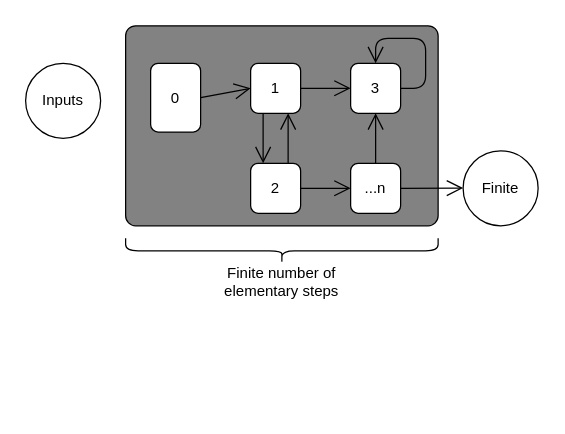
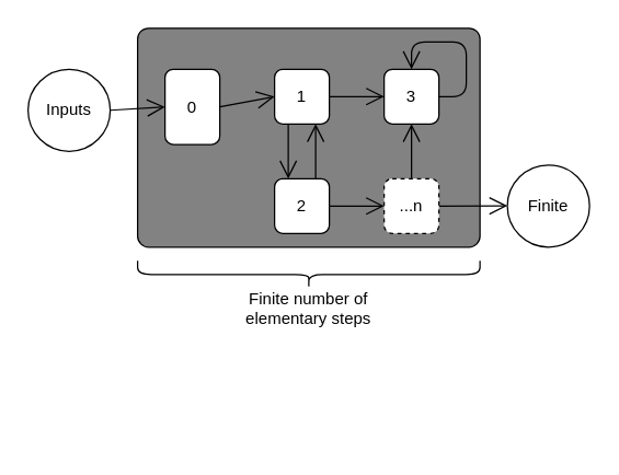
  <mxCell id="0" />
  <mxCell id="1" parent="0" />
  <mxCell id="2" value="" style="rounded=1;whiteSpace=wrap;html=1;arcSize=5;strokeColor=#000000;fillColor=#828282;" parent="1" vertex="1"><mxGeometry x="100" y="20" width="250" height="160" as="geometry" /></mxCell>
  <mxCell id="3" style="edgeStyle=none;html=1;exitX=1;exitY=0.5;exitDx=0;exitDy=0;entryX=0;entryY=0.5;entryDx=0;entryDy=0;endArrow=open;endFill=0;endSize=11;strokeColor=#000000;" parent="1" source="4" target="7" edge="1"><mxGeometry relative="1" as="geometry" /></mxCell>
  <mxCell id="4" value="0" style="rounded=1;whiteSpace=wrap;html=1;strokeColor=#000000;" parent="1" vertex="1"><mxGeometry x="120" y="50" width="40" height="55" as="geometry" /></mxCell>
  <mxCell id="5" style="edgeStyle=none;html=1;exitX=1;exitY=0.5;exitDx=0;exitDy=0;entryX=0;entryY=0.5;entryDx=0;entryDy=0;endArrow=open;endFill=0;endSize=11;strokeColor=#000000;" parent="1" source="7" target="11" edge="1"><mxGeometry relative="1" as="geometry" /></mxCell>
  <mxCell id="6" style="edgeStyle=none;html=1;exitX=0.25;exitY=1;exitDx=0;exitDy=0;entryX=0.25;entryY=0;entryDx=0;entryDy=0;endArrow=open;endFill=0;endSize=11;strokeColor=#000000;" parent="1" source="7" target="10" edge="1"><mxGeometry relative="1" as="geometry" /></mxCell>
  <mxCell id="7" value="1" style="rounded=1;whiteSpace=wrap;html=1;strokeColor=#000000;" parent="1" vertex="1"><mxGeometry x="200" y="50" width="40" height="40" as="geometry" /></mxCell>
  <mxCell id="8" style="edgeStyle=none;html=1;exitX=0.75;exitY=0;exitDx=0;exitDy=0;entryX=0.75;entryY=1;entryDx=0;entryDy=0;endArrow=open;endFill=0;endSize=11;strokeColor=#000000;" parent="1" source="10" target="7" edge="1"><mxGeometry relative="1" as="geometry" /></mxCell>
  <mxCell id="9" value="" style="edgeStyle=none;html=1;exitX=1;exitY=0.5;exitDx=0;exitDy=0;entryX=0;entryY=0.5;entryDx=0;entryDy=0;endArrow=open;endFill=0;endSize=11;strokeColor=#000000;labelBackgroundColor=none;fontSize=25;" parent="1" source="10" target="14" edge="1"><mxGeometry relative="1" as="geometry"><mxPoint as="offset" /></mxGeometry></mxCell>
  <mxCell id="10" value="2" style="rounded=1;whiteSpace=wrap;html=1;strokeColor=#000000;" parent="1" vertex="1"><mxGeometry x="200" y="130" width="40" height="40" as="geometry" /></mxCell>
  <mxCell id="11" value="3" style="rounded=1;whiteSpace=wrap;html=1;strokeColor=#000000;" parent="1" vertex="1"><mxGeometry x="280" y="50" width="40" height="40" as="geometry" /></mxCell>
  <mxCell id="12" style="edgeStyle=none;html=1;exitX=0.5;exitY=0;exitDx=0;exitDy=0;entryX=0.5;entryY=1;entryDx=0;entryDy=0;endArrow=open;endFill=0;endSize=11;strokeColor=#000000;" parent="1" source="14" target="11" edge="1"><mxGeometry relative="1" as="geometry" /></mxCell>
  <mxCell id="13" style="edgeStyle=none;html=1;exitX=1;exitY=0.5;exitDx=0;exitDy=0;endArrow=open;endFill=0;endSize=11;strokeColor=#000000;" parent="1" source="14" edge="1"><mxGeometry relative="1" as="geometry"><mxPoint x="370" y="149.857" as="targetPoint" /></mxGeometry></mxCell>
- <mxCell id="14" value="...n" style="rounded=1;whiteSpace=wrap;html=1;strokeColor=#000000;" parent="1" vertex="1"><mxGeometry x="280" y="130" width="40" height="40" as="geometry" /></mxCell>
+ <mxCell id="14" value="...n" style="rounded=1;whiteSpace=wrap;html=1;strokeColor=#000000;dashed=1;" parent="1" vertex="1"><mxGeometry x="280" y="130" width="40" height="40" as="geometry" /></mxCell>
  <mxCell id="15" style="edgeStyle=none;html=1;exitX=1;exitY=0.5;exitDx=0;exitDy=0;entryX=0.5;entryY=0;entryDx=0;entryDy=0;endArrow=open;endFill=0;endSize=11;strokeColor=#000000;" parent="1" source="11" target="11" edge="1"><mxGeometry relative="1" as="geometry"><Array as="points"><mxPoint x="340" y="70" /><mxPoint x="340" y="30" /><mxPoint x="300" y="30" /></Array></mxGeometry></mxCell>
+ <mxCell id="16" style="edgeStyle=none;html=1;exitX=1;exitY=0.5;exitDx=0;exitDy=0;entryX=0;entryY=0.5;entryDx=0;entryDy=0;endArrow=open;endFill=0;endSize=11;strokeColor=#000000;" parent="1" source="17" target="4" edge="1"><mxGeometry relative="1" as="geometry" /></mxCell>
  <mxCell id="17" value="Inputs" style="ellipse;whiteSpace=wrap;html=1;aspect=fixed;strokeColor=#000000;" parent="1" vertex="1"><mxGeometry x="20" y="50" width="60" height="60" as="geometry" /></mxCell>
  <mxCell id="18" value="Finite" style="ellipse;whiteSpace=wrap;html=1;aspect=fixed;strokeColor=#000000;" parent="1" vertex="1"><mxGeometry x="370" y="120" width="60" height="60" as="geometry" /></mxCell>
  <mxCell id="19" value="" style="shape=curlyBracket;whiteSpace=wrap;html=1;rounded=1;flipH=1;rotation=90;strokeColor=#000000;" parent="1" vertex="1"><mxGeometry x="215" y="75" width="20" height="250" as="geometry" /></mxCell>
  <mxCell id="20" value="Finite number of elementary steps" style="text;html=1;strokeColor=none;fillColor=none;align=center;verticalAlign=middle;whiteSpace=wrap;rounded=0;" parent="1" vertex="1"><mxGeometry x="150" y="210" width="150" height="30" as="geometry" /></mxCell>
